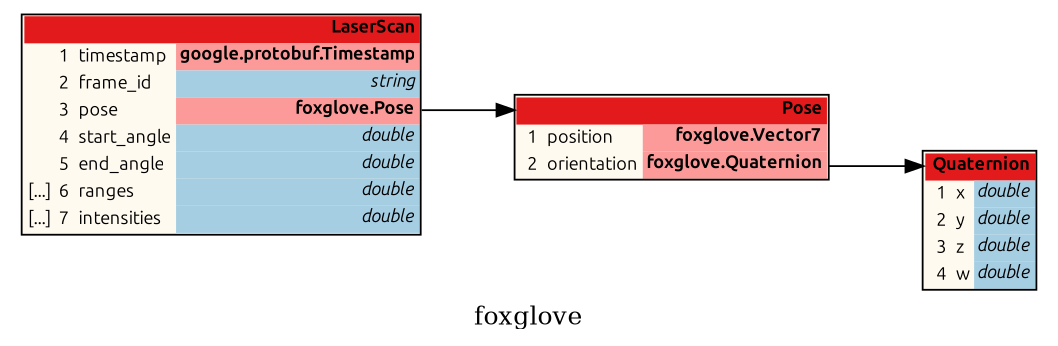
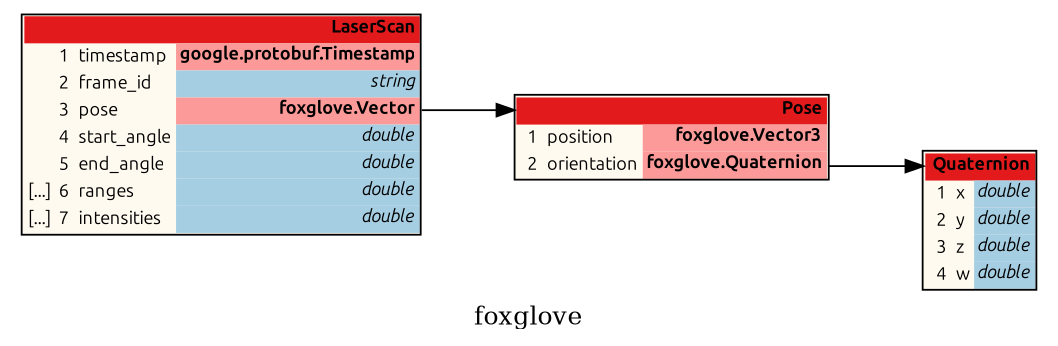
  digraph {
    label=foxglove
    rankdir=LR
    node [fontname=Ubuntu fontsize=10 shape=plaintext]
    edge [color="#000000" headport=header]
-   n1 [label=<<TABLE BORDER="1" CELLBORDER="0" CELLSPACING="0" BGCOLOR="#fffaf0"><TR><TD COLSPAN="4" PORT="header" BGCOLOR="#e31a1c" ALIGN="right"><b>Pose</b></TD></TR><TR><TD ALIGN="right"></TD><TD ALIGN="right">1</TD><TD ALIGN="left">position</TD><TD BGCOLOR="#fb9a99" PORT="poposition" ALIGN="right"><b>foxglove.Vector7</b></TD></TR><TR><TD ALIGN="right"></TD><TD ALIGN="right">2</TD><TD ALIGN="left">orientation</TD><TD BGCOLOR="#fb9a99" PORT="poorientation" ALIGN="right"><b>foxglove.Quaternion</b></TD></TR></TABLE>>]
+   n1 [label=<<TABLE BORDER="1" CELLBORDER="0" CELLSPACING="0" BGCOLOR="#fffaf0"><TR><TD COLSPAN="4" PORT="header" BGCOLOR="#e31a1c" ALIGN="right"><b>Pose</b></TD></TR><TR><TD ALIGN="right"></TD><TD ALIGN="right">1</TD><TD ALIGN="left">position</TD><TD BGCOLOR="#fb9a99" PORT="poposition" ALIGN="right"><b>foxglove.Vector3</b></TD></TR><TR><TD ALIGN="right"></TD><TD ALIGN="right">2</TD><TD ALIGN="left">orientation</TD><TD BGCOLOR="#fb9a99" PORT="poorientation" ALIGN="right"><b>foxglove.Quaternion</b></TD></TR></TABLE>>]
    n2 [label=<<TABLE BORDER="1" CELLBORDER="0" CELLSPACING="0" BGCOLOR="#fffaf0"><TR><TD COLSPAN="4" PORT="header" BGCOLOR="#e31a1c" ALIGN="right"><b>Quaternion</b></TD></TR><TR><TD ALIGN="right"></TD><TD ALIGN="right">1</TD><TD ALIGN="left">x</TD><TD BGCOLOR="#a6cee3" PORT="pox" ALIGN="right" TITLE="double"><i>double</i></TD></TR><TR><TD ALIGN="right"></TD><TD ALIGN="right">2</TD><TD ALIGN="left">y</TD><TD BGCOLOR="#a6cee3" PORT="poy" ALIGN="right" TITLE="double"><i>double</i></TD></TR><TR><TD ALIGN="right"></TD><TD ALIGN="right">3</TD><TD ALIGN="left">z</TD><TD BGCOLOR="#a6cee3" PORT="poz" ALIGN="right" TITLE="double"><i>double</i></TD></TR><TR><TD ALIGN="right"></TD><TD ALIGN="right">4</TD><TD ALIGN="left">w</TD><TD BGCOLOR="#a6cee3" PORT="pow" ALIGN="right" TITLE="double"><i>double</i></TD></TR></TABLE>>]
-   n3 [label=<<TABLE BORDER="1" CELLBORDER="0" CELLSPACING="0" BGCOLOR="#fffaf0"><TR><TD COLSPAN="4" PORT="header" BGCOLOR="#e31a1c" ALIGN="right"><b>LaserScan</b></TD></TR><TR><TD ALIGN="right"></TD><TD ALIGN="right">1</TD><TD ALIGN="left">timestamp</TD><TD BGCOLOR="#fb9a99" PORT="potimestamp" ALIGN="right"><b>google.protobuf.Timestamp</b></TD></TR><TR><TD ALIGN="right"></TD><TD ALIGN="right">2</TD><TD ALIGN="left">frame_id</TD><TD BGCOLOR="#a6cee3" PORT="poframe_id" ALIGN="right" TITLE="string"><i>string</i></TD></TR><TR><TD ALIGN="right"></TD><TD ALIGN="right">3</TD><TD ALIGN="left">pose</TD><TD BGCOLOR="#fb9a99" PORT="popose" ALIGN="right"><b>foxglove.Pose</b></TD></TR><TR><TD ALIGN="right"></TD><TD ALIGN="right">4</TD><TD ALIGN="left">start_angle</TD><TD BGCOLOR="#a6cee3" PORT="postart_angle" ALIGN="right" TITLE="double"><i>double</i></TD></TR><TR><TD ALIGN="right"></TD><TD ALIGN="right">5</TD><TD ALIGN="left">end_angle</TD><TD BGCOLOR="#a6cee3" PORT="poend_angle" ALIGN="right" TITLE="double"><i>double</i></TD></TR><TR><TD ALIGN="right">[...]</TD><TD ALIGN="right">6</TD><TD ALIGN="left">ranges</TD><TD BGCOLOR="#a6cee3" PORT="poranges" ALIGN="right" TITLE="double"><i>double</i></TD></TR><TR><TD ALIGN="right">[...]</TD><TD ALIGN="right">7</TD><TD ALIGN="left">intensities</TD><TD BGCOLOR="#a6cee3" PORT="pointensities" ALIGN="right" TITLE="double"><i>double</i></TD></TR></TABLE>>]
+   n3 [label=<<TABLE BORDER="1" CELLBORDER="0" CELLSPACING="0" BGCOLOR="#fffaf0"><TR><TD COLSPAN="4" PORT="header" BGCOLOR="#e31a1c" ALIGN="right"><b>LaserScan</b></TD></TR><TR><TD ALIGN="right"></TD><TD ALIGN="right">1</TD><TD ALIGN="left">timestamp</TD><TD BGCOLOR="#fb9a99" PORT="potimestamp" ALIGN="right"><b>google.protobuf.Timestamp</b></TD></TR><TR><TD ALIGN="right"></TD><TD ALIGN="right">2</TD><TD ALIGN="left">frame_id</TD><TD BGCOLOR="#a6cee3" PORT="poframe_id" ALIGN="right" TITLE="string"><i>string</i></TD></TR><TR><TD ALIGN="right"></TD><TD ALIGN="right">3</TD><TD ALIGN="left">pose</TD><TD BGCOLOR="#fb9a99" PORT="popose" ALIGN="right"><b>foxglove.Vector</b></TD></TR><TR><TD ALIGN="right"></TD><TD ALIGN="right">4</TD><TD ALIGN="left">start_angle</TD><TD BGCOLOR="#a6cee3" PORT="postart_angle" ALIGN="right" TITLE="double"><i>double</i></TD></TR><TR><TD ALIGN="right"></TD><TD ALIGN="right">5</TD><TD ALIGN="left">end_angle</TD><TD BGCOLOR="#a6cee3" PORT="poend_angle" ALIGN="right" TITLE="double"><i>double</i></TD></TR><TR><TD ALIGN="right">[...]</TD><TD ALIGN="right">6</TD><TD ALIGN="left">ranges</TD><TD BGCOLOR="#a6cee3" PORT="poranges" ALIGN="right" TITLE="double"><i>double</i></TD></TR><TR><TD ALIGN="right">[...]</TD><TD ALIGN="right">7</TD><TD ALIGN="left">intensities</TD><TD BGCOLOR="#a6cee3" PORT="pointensities" ALIGN="right" TITLE="double"><i>double</i></TD></TR></TABLE>>]
    n1 -> n2 [tailport="poorientation:e"]
    n3 -> n1 [tailport="popose:e"]
  }
